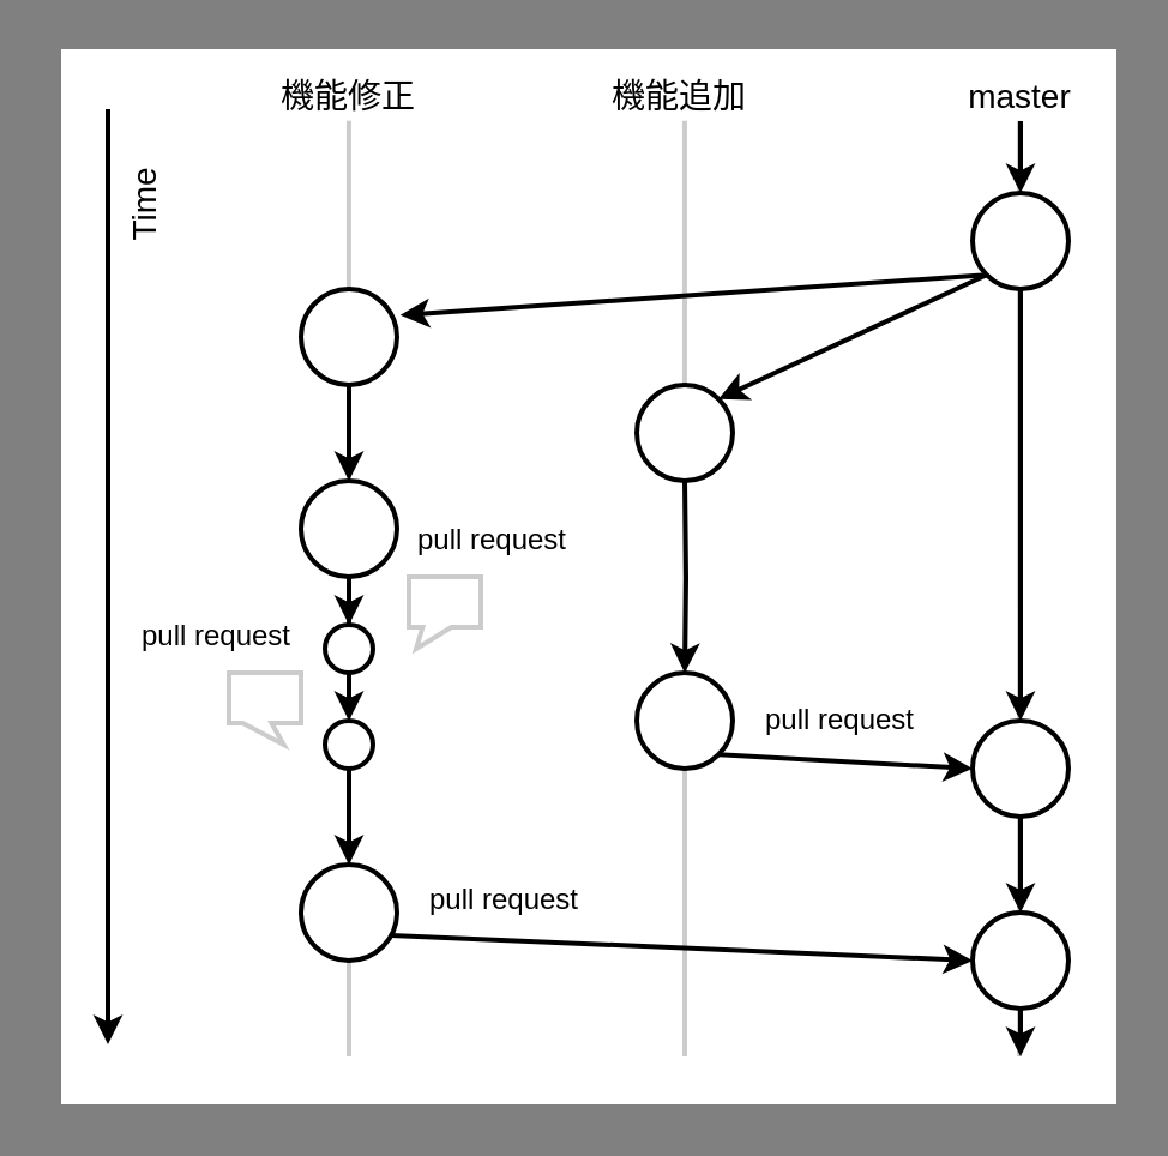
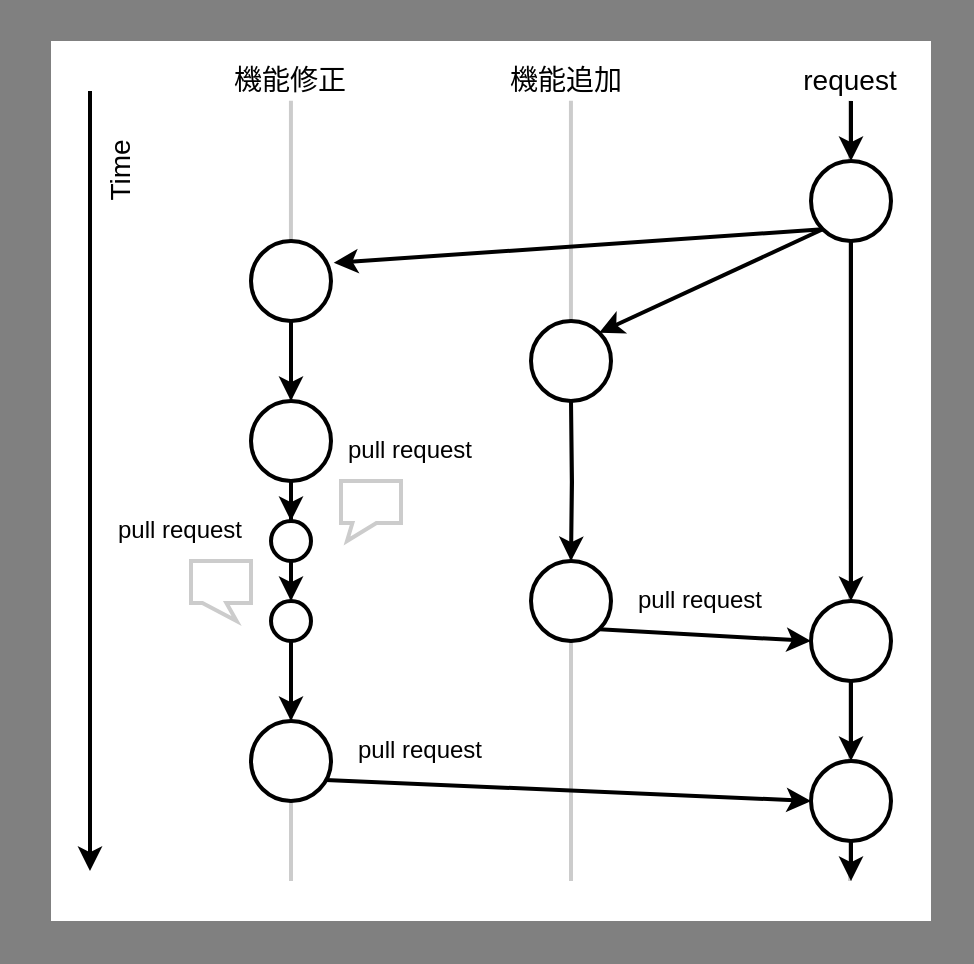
  <mxCell id="0" />
  <mxCell id="1" parent="0" />
  <mxCell id="2" value="" style="rounded=0;whiteSpace=wrap;html=1;strokeColor=none;strokeWidth=2;fontSize=14;" vertex="1" parent="1"><mxGeometry x="25" y="20" width="440" height="440" as="geometry" /></mxCell>
  <mxCell id="3" value="" style="endArrow=none;html=1;strokeColor=#CCCCCC;entryX=0.5;entryY=1;entryDx=0;entryDy=0;strokeWidth=2;" edge="1" parent="1" target="24"><mxGeometry width="50" height="50" relative="1" as="geometry"><mxPoint x="285" y="440" as="sourcePoint" /><mxPoint x="284.966" y="49.897" as="targetPoint" /></mxGeometry></mxCell>
  <mxCell id="4" value="" style="endArrow=none;html=1;strokeColor=#CCCCCC;entryX=0.5;entryY=1;entryDx=0;entryDy=0;strokeWidth=2;" edge="1" parent="1" source="31"><mxGeometry width="50" height="50" relative="1" as="geometry"><mxPoint x="145" y="440" as="sourcePoint" /><mxPoint x="144.966" y="49.897" as="targetPoint" /></mxGeometry></mxCell>
  <mxCell id="5" value="" style="endArrow=none;html=1;strokeColor=#CCCCCC;entryX=0.5;entryY=1;entryDx=0;entryDy=0;strokeWidth=2;" edge="1" parent="1" source="24"><mxGeometry width="50" height="50" relative="1" as="geometry"><mxPoint x="285" y="440" as="sourcePoint" /><mxPoint x="284.966" y="49.897" as="targetPoint" /></mxGeometry></mxCell>
  <mxCell id="6" value="" style="endArrow=none;html=1;strokeColor=#CCCCCC;entryX=0.5;entryY=1;entryDx=0;entryDy=0;strokeWidth=2;" edge="1" parent="1"><mxGeometry width="50" height="50" relative="1" as="geometry"><mxPoint x="424.5" y="440" as="sourcePoint" /><mxPoint x="424.466" y="49.897" as="targetPoint" /></mxGeometry></mxCell>
  <mxCell id="7" style="edgeStyle=orthogonalEdgeStyle;rounded=0;orthogonalLoop=1;jettySize=auto;html=1;entryX=0.5;entryY=0;entryDx=0;entryDy=0;strokeColor=#000000;strokeWidth=2;" edge="1" parent="1" source="8" target="12"><mxGeometry relative="1" as="geometry" /></mxCell>
  <mxCell id="8" value="" style="ellipse;whiteSpace=wrap;html=1;strokeWidth=2;" vertex="1" parent="1"><mxGeometry x="405" y="80" width="40" height="40" as="geometry" /></mxCell>
  <mxCell id="9" style="edgeStyle=orthogonalEdgeStyle;rounded=0;orthogonalLoop=1;jettySize=auto;html=1;entryX=0.5;entryY=0;entryDx=0;entryDy=0;strokeWidth=2;" edge="1" parent="1" source="10" target="8"><mxGeometry relative="1" as="geometry" /></mxCell>
- <mxCell id="10" value="&lt;font style=&quot;font-size: 14px;&quot;&gt;master&lt;/font&gt;" style="text;html=1;strokeColor=none;fillColor=none;align=center;verticalAlign=middle;whiteSpace=wrap;rounded=0;fontSize=14;" vertex="1" parent="1"><mxGeometry x="385" y="30" width="80" height="20" as="geometry" /></mxCell>
+ <mxCell id="10" value="&lt;font style=&quot;font-size: 14px;&quot;&gt;request&lt;/font&gt;" style="text;html=1;strokeColor=none;fillColor=none;align=center;verticalAlign=middle;whiteSpace=wrap;rounded=0;fontSize=14;" vertex="1" parent="1"><mxGeometry x="385" y="30" width="80" height="20" as="geometry" /></mxCell>
  <mxCell id="11" value="" style="edgeStyle=orthogonalEdgeStyle;rounded=0;orthogonalLoop=1;jettySize=auto;html=1;strokeColor=#000000;strokeWidth=2;" edge="1" parent="1" source="12" target="14"><mxGeometry relative="1" as="geometry" /></mxCell>
  <mxCell id="12" value="" style="ellipse;whiteSpace=wrap;html=1;strokeWidth=2;" vertex="1" parent="1"><mxGeometry x="405" y="300" width="40" height="40" as="geometry" /></mxCell>
  <mxCell id="13" value="" style="edgeStyle=orthogonalEdgeStyle;rounded=0;orthogonalLoop=1;jettySize=auto;html=1;strokeColor=#000000;strokeWidth=2;exitX=0.5;exitY=1;exitDx=0;exitDy=0;" edge="1" parent="1" source="14"><mxGeometry relative="1" as="geometry"><mxPoint x="425" y="430" as="sourcePoint" /><mxPoint x="425" y="440" as="targetPoint" /><Array as="points"><mxPoint x="425" y="440" /></Array></mxGeometry></mxCell>
  <mxCell id="14" value="" style="ellipse;whiteSpace=wrap;html=1;strokeWidth=2;" vertex="1" parent="1"><mxGeometry x="405" y="380" width="40" height="40" as="geometry" /></mxCell>
  <mxCell id="15" value="&lt;font style=&quot;font-size: 14px;&quot;&gt;機能追加&amp;nbsp;&lt;/font&gt;" style="text;html=1;strokeColor=none;fillColor=none;align=center;verticalAlign=middle;whiteSpace=wrap;rounded=0;fontSize=14;" vertex="1" parent="1"><mxGeometry x="245" y="30" width="80" height="20" as="geometry" /></mxCell>
  <mxCell id="16" value="" style="ellipse;whiteSpace=wrap;html=1;strokeWidth=2;" vertex="1" parent="1"><mxGeometry x="265" y="160" width="40" height="40" as="geometry" /></mxCell>
  <mxCell id="17" value="" style="ellipse;whiteSpace=wrap;html=1;strokeWidth=2;" vertex="1" parent="1"><mxGeometry x="125" y="120" width="40" height="40" as="geometry" /></mxCell>
  <mxCell id="18" value="&lt;span style=&quot;font-size: 14px;&quot;&gt;機能修正&lt;/span&gt;" style="text;html=1;strokeColor=none;fillColor=none;align=center;verticalAlign=middle;whiteSpace=wrap;rounded=0;fontSize=14;" vertex="1" parent="1"><mxGeometry x="105" y="30" width="80" height="20" as="geometry" /></mxCell>
  <mxCell id="19" value="" style="endArrow=classic;html=1;exitX=0;exitY=1;exitDx=0;exitDy=0;entryX=1;entryY=0;entryDx=0;entryDy=0;strokeWidth=2;" edge="1" parent="1" source="8" target="16"><mxGeometry width="50" height="50" relative="1" as="geometry"><mxPoint x="185" y="270" as="sourcePoint" /><mxPoint x="235" y="220" as="targetPoint" /></mxGeometry></mxCell>
  <mxCell id="20" value="" style="endArrow=classic;html=1;entryX=1.034;entryY=0.273;entryDx=0;entryDy=0;strokeWidth=2;entryPerimeter=0;exitX=0;exitY=1;exitDx=0;exitDy=0;" edge="1" parent="1" source="8" target="17"><mxGeometry width="50" height="50" relative="1" as="geometry"><mxPoint x="405" y="100" as="sourcePoint" /><mxPoint x="349.448" y="175.759" as="targetPoint" /></mxGeometry></mxCell>
  <mxCell id="21" style="edgeStyle=orthogonalEdgeStyle;rounded=0;orthogonalLoop=1;jettySize=auto;html=1;strokeWidth=2;" edge="1" parent="1" target="24"><mxGeometry relative="1" as="geometry"><mxPoint x="285" y="200" as="sourcePoint" /><mxPoint x="285" y="240" as="targetPoint" /><Array as="points" /></mxGeometry></mxCell>
  <mxCell id="22" style="edgeStyle=orthogonalEdgeStyle;rounded=0;orthogonalLoop=1;jettySize=auto;html=1;strokeWidth=2;exitX=0.5;exitY=1;exitDx=0;exitDy=0;" edge="1" parent="1" source="28"><mxGeometry relative="1" as="geometry"><mxPoint x="144.643" y="210.238" as="sourcePoint" /><mxPoint x="145" y="220" as="targetPoint" /><Array as="points" /></mxGeometry></mxCell>
  <mxCell id="23" style="edgeStyle=orthogonalEdgeStyle;rounded=0;orthogonalLoop=1;jettySize=auto;html=1;strokeColor=#000000;strokeWidth=2;entryX=0.5;entryY=0;entryDx=0;entryDy=0;" edge="1" parent="1" source="28" target="31"><mxGeometry relative="1" as="geometry"><mxPoint x="145" y="300" as="targetPoint" /></mxGeometry></mxCell>
  <mxCell id="24" value="" style="ellipse;whiteSpace=wrap;html=1;strokeWidth=2;" vertex="1" parent="1"><mxGeometry x="265" y="280" width="40" height="40" as="geometry" /></mxCell>
  <mxCell id="25" value="" style="endArrow=classic;html=1;exitX=1;exitY=1;exitDx=0;exitDy=0;entryX=0;entryY=0.5;entryDx=0;entryDy=0;strokeWidth=2;" edge="1" parent="1" source="24" target="12"><mxGeometry width="50" height="50" relative="1" as="geometry"><mxPoint x="420.857" y="124" as="sourcePoint" /><mxPoint x="348.857" y="176" as="targetPoint" /></mxGeometry></mxCell>
  <mxCell id="26" value="" style="endArrow=classic;html=1;exitX=0.932;exitY=0.736;exitDx=0;exitDy=0;entryX=0;entryY=0.5;entryDx=0;entryDy=0;strokeWidth=2;exitPerimeter=0;" edge="1" parent="1" source="39" target="14"><mxGeometry width="50" height="50" relative="1" as="geometry"><mxPoint x="278.857" y="320" as="sourcePoint" /><mxPoint x="345.143" y="366.286" as="targetPoint" /></mxGeometry></mxCell>
  <mxCell id="27" value="&lt;font style=&quot;font-size: 12px&quot;&gt;pull request&lt;/font&gt;" style="text;html=1;strokeColor=none;fillColor=none;align=center;verticalAlign=middle;whiteSpace=wrap;rounded=0;" vertex="1" parent="1"><mxGeometry x="175" y="360" width="70" height="30" as="geometry" /></mxCell>
  <mxCell id="28" value="" style="ellipse;whiteSpace=wrap;html=1;strokeWidth=2;" vertex="1" parent="1"><mxGeometry x="125" y="200" width="40" height="40" as="geometry" /></mxCell>
  <mxCell id="29" style="edgeStyle=orthogonalEdgeStyle;rounded=0;orthogonalLoop=1;jettySize=auto;html=1;strokeWidth=2;exitX=0.5;exitY=1;exitDx=0;exitDy=0;" edge="1" parent="1" source="17" target="28"><mxGeometry relative="1" as="geometry"><mxPoint x="144.966" y="160.241" as="sourcePoint" /><mxPoint x="145" y="220" as="targetPoint" /><Array as="points" /></mxGeometry></mxCell>
  <mxCell id="30" value="" style="endArrow=none;html=1;strokeColor=#CCCCCC;entryX=0.5;entryY=1;entryDx=0;entryDy=0;strokeWidth=2;" edge="1" parent="1" target="39"><mxGeometry width="50" height="50" relative="1" as="geometry"><mxPoint x="145" y="440" as="sourcePoint" /><mxPoint x="144.966" y="49.897" as="targetPoint" /></mxGeometry></mxCell>
  <mxCell id="31" value="" style="ellipse;whiteSpace=wrap;html=1;strokeWidth=2;" vertex="1" parent="1"><mxGeometry x="135" y="260" width="20" height="20" as="geometry" /></mxCell>
  <mxCell id="32" value="" style="endArrow=none;html=1;strokeColor=#CCCCCC;entryX=0.5;entryY=1;entryDx=0;entryDy=0;strokeWidth=2;" edge="1" parent="1" source="33" target="31"><mxGeometry width="50" height="50" relative="1" as="geometry"><mxPoint x="145" y="330" as="sourcePoint" /><mxPoint x="144.966" y="49.897" as="targetPoint" /></mxGeometry></mxCell>
  <mxCell id="33" value="" style="ellipse;whiteSpace=wrap;html=1;strokeWidth=2;" vertex="1" parent="1"><mxGeometry x="135" y="300" width="20" height="20" as="geometry" /></mxCell>
  <mxCell id="34" value="" style="endArrow=none;html=1;strokeColor=#CCCCCC;entryX=0.5;entryY=1;entryDx=0;entryDy=0;strokeWidth=2;" edge="1" parent="1" source="39" target="33"><mxGeometry width="50" height="50" relative="1" as="geometry"><mxPoint x="145" y="330" as="sourcePoint" /><mxPoint x="144.966" y="280.241" as="targetPoint" /></mxGeometry></mxCell>
  <mxCell id="35" style="edgeStyle=orthogonalEdgeStyle;rounded=0;orthogonalLoop=1;jettySize=auto;html=1;strokeColor=#000000;strokeWidth=2;exitX=0.5;exitY=1;exitDx=0;exitDy=0;entryX=0.5;entryY=0;entryDx=0;entryDy=0;" edge="1" parent="1" source="31" target="33"><mxGeometry relative="1" as="geometry"><mxPoint x="105" y="320" as="targetPoint" /><mxPoint x="105" y="290" as="sourcePoint" /></mxGeometry></mxCell>
  <mxCell id="36" value="" style="shape=callout;whiteSpace=wrap;html=1;perimeter=calloutPerimeter;strokeWidth=2;strokeColor=#CCCCCC;size=9;position=0.19;position2=0.76;base=12;" vertex="1" parent="1"><mxGeometry x="95" y="280" width="30" height="30" as="geometry" /></mxCell>
  <mxCell id="37" value="" style="shape=callout;whiteSpace=wrap;html=1;perimeter=calloutPerimeter;strokeWidth=2;strokeColor=#CCCCCC;size=9;position=0.19;position2=0.1;base=12;" vertex="1" parent="1"><mxGeometry x="170" y="240" width="30" height="30" as="geometry" /></mxCell>
  <mxCell id="38" style="edgeStyle=orthogonalEdgeStyle;rounded=0;orthogonalLoop=1;jettySize=auto;html=1;entryX=0.5;entryY=0;entryDx=0;entryDy=0;strokeColor=#000000;strokeWidth=2;" edge="1" parent="1" source="33" target="39"><mxGeometry relative="1" as="geometry" /></mxCell>
  <mxCell id="39" value="" style="ellipse;whiteSpace=wrap;html=1;strokeWidth=2;" vertex="1" parent="1"><mxGeometry x="125" y="360" width="40" height="40" as="geometry" /></mxCell>
  <mxCell id="40" value="&lt;font style=&quot;font-size: 12px&quot;&gt;pull request&lt;/font&gt;" style="text;html=1;strokeColor=none;fillColor=none;align=center;verticalAlign=middle;whiteSpace=wrap;rounded=0;" vertex="1" parent="1"><mxGeometry x="170" y="210" width="70" height="30" as="geometry" /></mxCell>
  <mxCell id="41" value="&lt;font style=&quot;font-size: 12px&quot;&gt;pull request&lt;/font&gt;" style="text;html=1;strokeColor=none;fillColor=none;align=center;verticalAlign=middle;whiteSpace=wrap;rounded=0;" vertex="1" parent="1"><mxGeometry x="55" y="250" width="70" height="30" as="geometry" /></mxCell>
  <mxCell id="42" value="&lt;font style=&quot;font-size: 12px&quot;&gt;pull request&lt;/font&gt;" style="text;html=1;strokeColor=none;fillColor=none;align=center;verticalAlign=middle;whiteSpace=wrap;rounded=0;" vertex="1" parent="1"><mxGeometry x="315" y="285" width="70" height="30" as="geometry" /></mxCell>
  <mxCell id="43" value="" style="group" vertex="1" connectable="0" parent="1"><mxGeometry x="35" y="45" width="80" height="390" as="geometry" /></mxCell>
  <mxCell id="44" style="edgeStyle=orthogonalEdgeStyle;rounded=0;orthogonalLoop=1;jettySize=auto;html=1;strokeColor=#000000;strokeWidth=2;" edge="1" parent="43"><mxGeometry relative="1" as="geometry"><mxPoint x="9.5" as="sourcePoint" /><mxPoint x="9.5" y="390" as="targetPoint" /><Array as="points" /></mxGeometry></mxCell>
  <mxCell id="45" value="&lt;span style=&quot;font-size: 14px&quot;&gt;Time&lt;br&gt;&lt;/span&gt;" style="text;html=1;strokeColor=none;fillColor=none;align=center;verticalAlign=middle;whiteSpace=wrap;rounded=0;fontSize=14;rotation=-90;" vertex="1" parent="43"><mxGeometry x="-15" y="30" width="80" height="20" as="geometry" /></mxCell>
